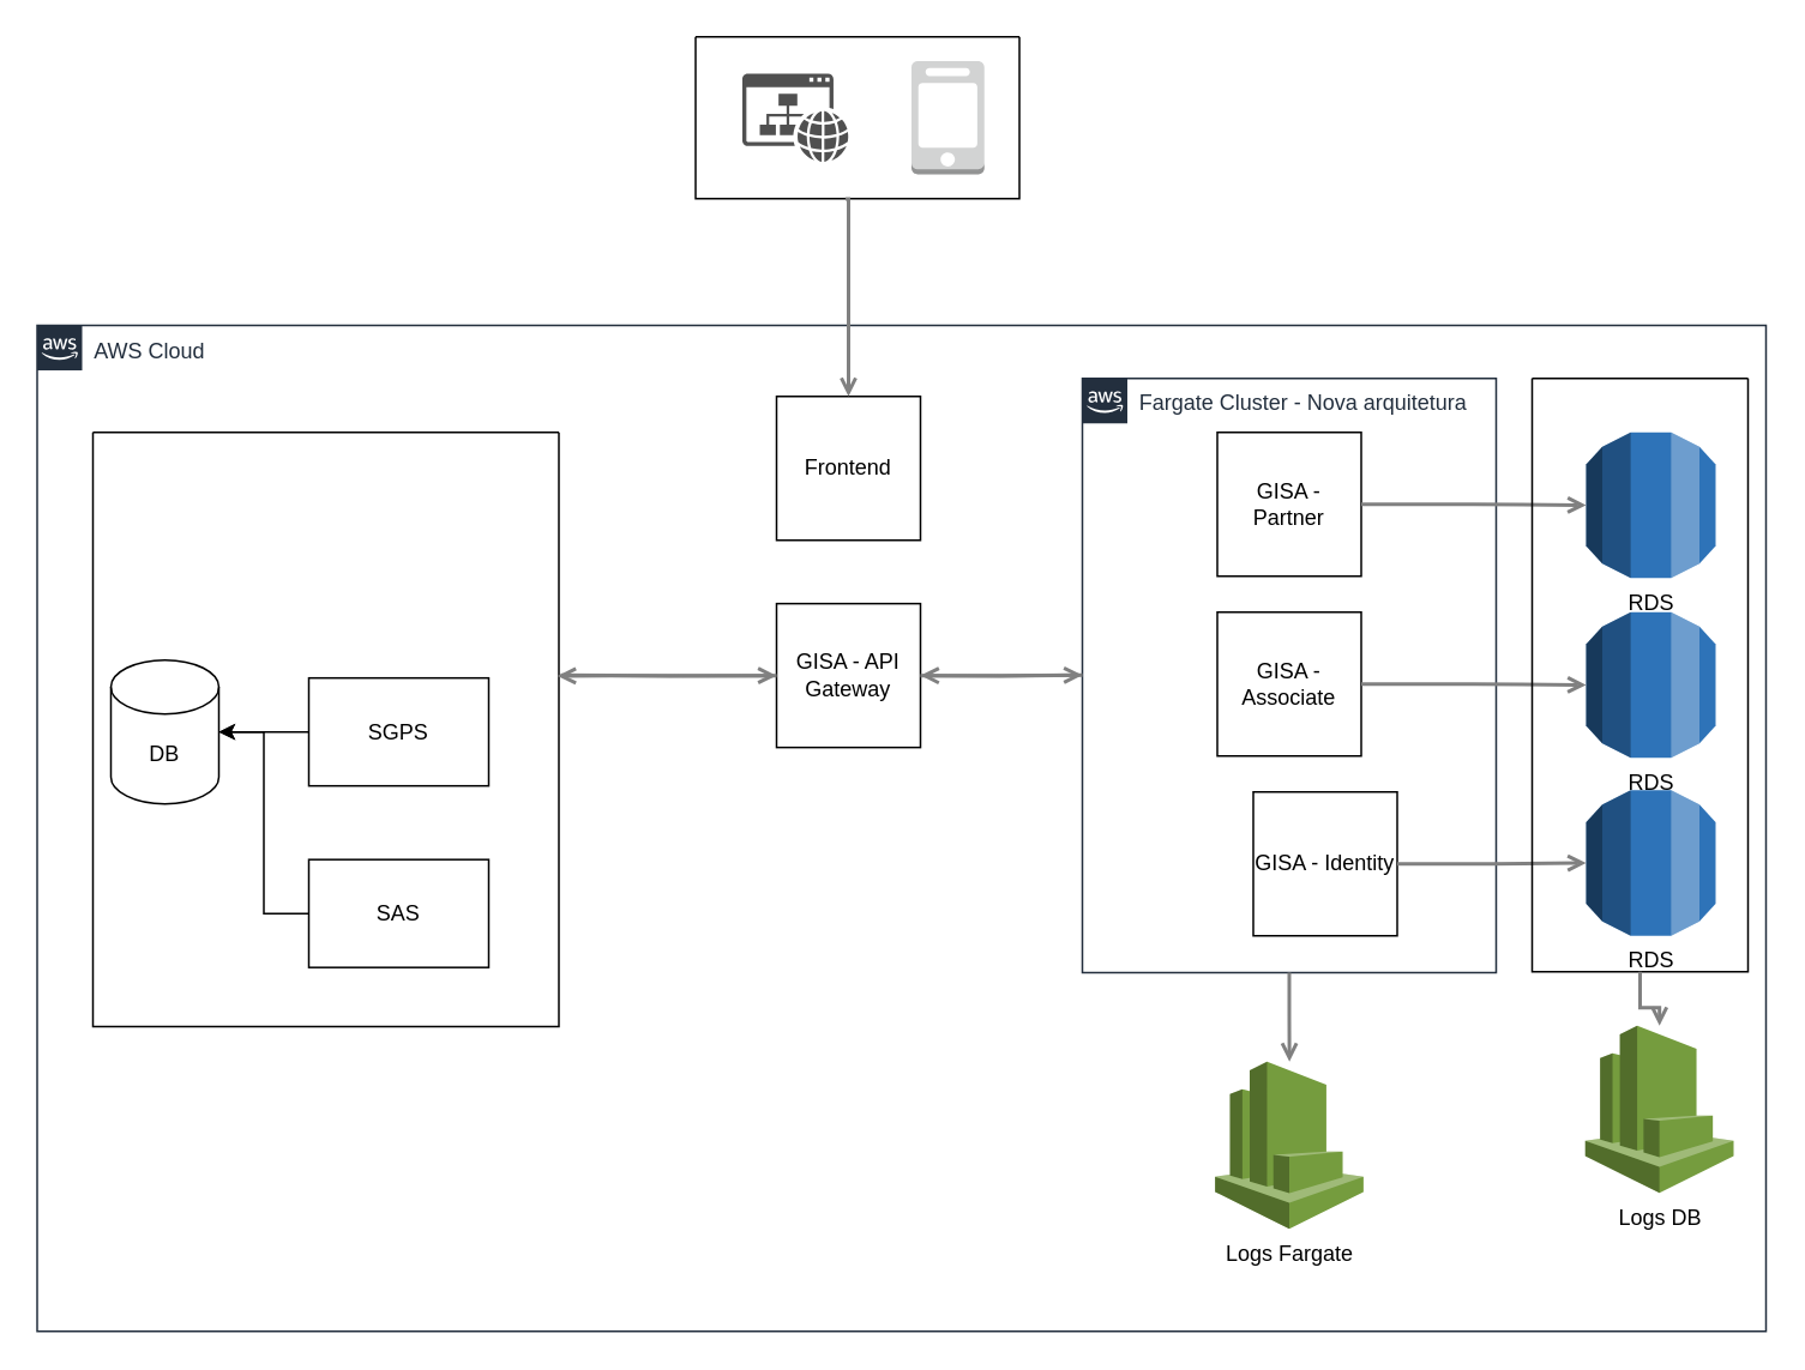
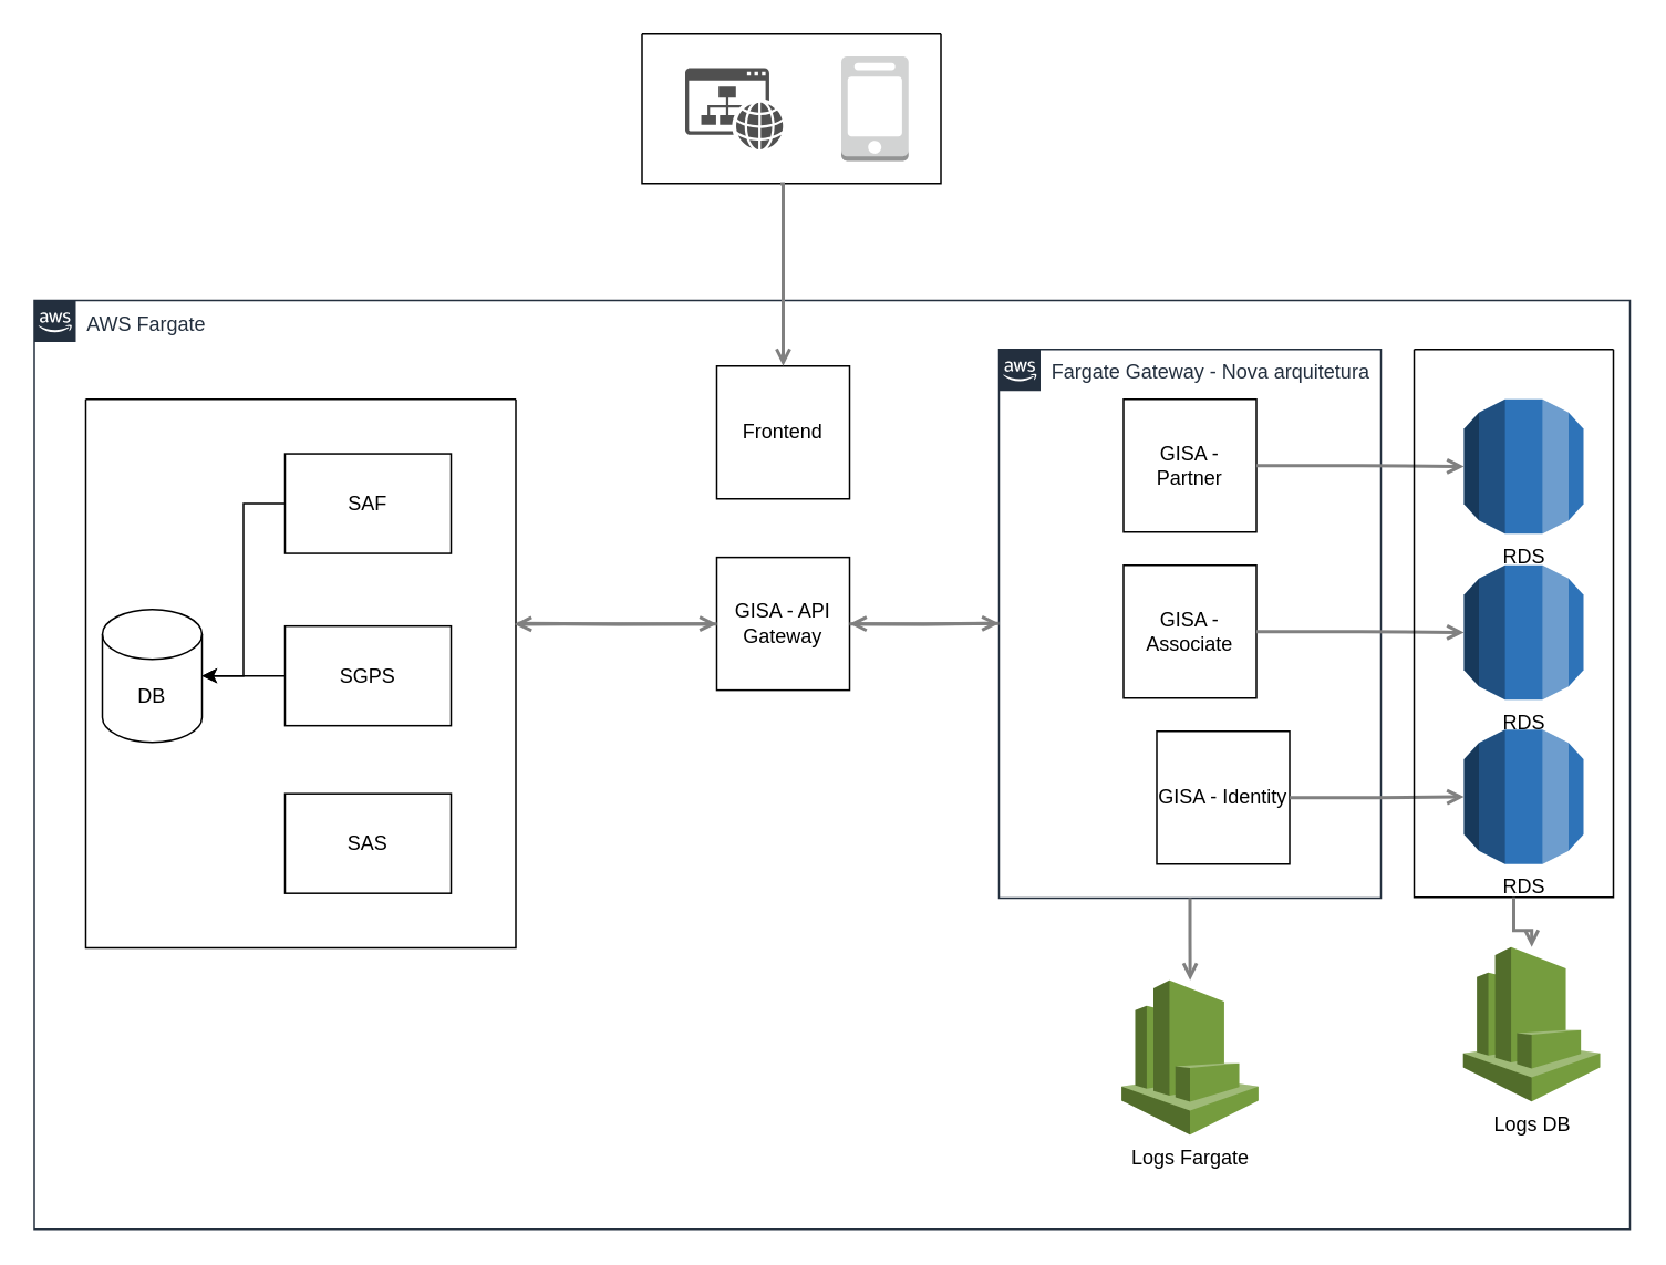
  <mxCell id="0" />
  <mxCell id="1" parent="0" />
- <mxCell id="2" value="AWS Cloud" style="points=[[0,0],[0.25,0],[0.5,0],[0.75,0],[1,0],[1,0.25],[1,0.5],[1,0.75],[1,1],[0.75,1],[0.5,1],[0.25,1],[0,1],[0,0.75],[0,0.5],[0,0.25]];outlineConnect=0;gradientColor=none;html=1;whiteSpace=wrap;fontSize=12;fontStyle=0;shape=mxgraph.aws4.group;grIcon=mxgraph.aws4.group_aws_cloud_alt;strokeColor=#232F3E;fillColor=none;verticalAlign=top;align=left;spacingLeft=30;fontColor=#232F3E;dashed=0;labelBackgroundColor=#ffffff;container=1;pointerEvents=0;collapsible=0;recursiveResize=0;" parent="1" vertex="1"><mxGeometry x="20" y="180.5" width="961" height="559.5" as="geometry" /></mxCell>
- <mxCell id="3" value="Fargate Cluster - Nova arquitetura" style="points=[[0,0],[0.25,0],[0.5,0],[0.75,0],[1,0],[1,0.25],[1,0.5],[1,0.75],[1,1],[0.75,1],[0.5,1],[0.25,1],[0,1],[0,0.75],[0,0.5],[0,0.25]];outlineConnect=0;gradientColor=none;html=1;whiteSpace=wrap;fontSize=12;fontStyle=0;shape=mxgraph.aws4.group;grIcon=mxgraph.aws4.group_aws_cloud_alt;strokeColor=#232F3E;fillColor=none;verticalAlign=top;align=left;spacingLeft=30;fontColor=#232F3E;dashed=0;labelBackgroundColor=#ffffff;container=1;pointerEvents=0;collapsible=0;recursiveResize=0;" vertex="1" parent="2"><mxGeometry x="581" y="29.5" width="230" height="330.5" as="geometry" /></mxCell>
+ <mxCell id="2" value="AWS Fargate" style="points=[[0,0],[0.25,0],[0.5,0],[0.75,0],[1,0],[1,0.25],[1,0.5],[1,0.75],[1,1],[0.75,1],[0.5,1],[0.25,1],[0,1],[0,0.75],[0,0.5],[0,0.25]];outlineConnect=0;gradientColor=none;html=1;whiteSpace=wrap;fontSize=12;fontStyle=0;shape=mxgraph.aws4.group;grIcon=mxgraph.aws4.group_aws_cloud_alt;strokeColor=#232F3E;fillColor=none;verticalAlign=top;align=left;spacingLeft=30;fontColor=#232F3E;dashed=0;labelBackgroundColor=#ffffff;container=1;pointerEvents=0;collapsible=0;recursiveResize=0;" parent="1" vertex="1"><mxGeometry x="20" y="180.5" width="961" height="559.5" as="geometry" /></mxCell>
+ <mxCell id="3" value="Fargate Gateway - Nova arquitetura" style="points=[[0,0],[0.25,0],[0.5,0],[0.75,0],[1,0],[1,0.25],[1,0.5],[1,0.75],[1,1],[0.75,1],[0.5,1],[0.25,1],[0,1],[0,0.75],[0,0.5],[0,0.25]];outlineConnect=0;gradientColor=none;html=1;whiteSpace=wrap;fontSize=12;fontStyle=0;shape=mxgraph.aws4.group;grIcon=mxgraph.aws4.group_aws_cloud_alt;strokeColor=#232F3E;fillColor=none;verticalAlign=top;align=left;spacingLeft=30;fontColor=#232F3E;dashed=0;labelBackgroundColor=#ffffff;container=1;pointerEvents=0;collapsible=0;recursiveResize=0;" vertex="1" parent="2"><mxGeometry x="581" y="29.5" width="230" height="330.5" as="geometry" /></mxCell>
  <mxCell id="4" value="GISA - Partner" style="whiteSpace=wrap;html=1;aspect=fixed;" vertex="1" parent="3"><mxGeometry x="75" y="30" width="80" height="80" as="geometry" /></mxCell>
  <mxCell id="5" value="GISA - Identity" style="whiteSpace=wrap;html=1;aspect=fixed;" vertex="1" parent="3"><mxGeometry x="95" y="230" width="80" height="80" as="geometry" /></mxCell>
  <mxCell id="6" value="GISA - Associate" style="whiteSpace=wrap;html=1;aspect=fixed;" vertex="1" parent="3"><mxGeometry x="75" y="130" width="80" height="80" as="geometry" /></mxCell>
  <mxCell id="7" value="RDS" style="outlineConnect=0;dashed=0;verticalLabelPosition=bottom;verticalAlign=top;align=center;html=1;shape=mxgraph.aws3.rds;fillColor=#2E73B8;gradientColor=none;" vertex="1" parent="2"><mxGeometry x="861" y="59.5" width="72" height="81" as="geometry" /></mxCell>
  <mxCell id="8" value="RDS" style="outlineConnect=0;dashed=0;verticalLabelPosition=bottom;verticalAlign=top;align=center;html=1;shape=mxgraph.aws3.rds;fillColor=#2E73B8;gradientColor=none;" vertex="1" parent="2"><mxGeometry x="861" y="258.5" width="72" height="81" as="geometry" /></mxCell>
  <mxCell id="9" value="RDS" style="outlineConnect=0;dashed=0;verticalLabelPosition=bottom;verticalAlign=top;align=center;html=1;shape=mxgraph.aws3.rds;fillColor=#2E73B8;gradientColor=none;" vertex="1" parent="2"><mxGeometry x="861" y="159.5" width="72" height="81" as="geometry" /></mxCell>
  <mxCell id="10" style="edgeStyle=orthogonalEdgeStyle;rounded=0;orthogonalLoop=1;jettySize=auto;html=1;startArrow=none;startFill=0;endArrow=open;endFill=0;strokeColor=#808080;strokeWidth=2;exitX=1;exitY=0.5;exitDx=0;exitDy=0;" edge="1" parent="2" source="4" target="7"><mxGeometry relative="1" as="geometry"><mxPoint x="298" y="89" as="sourcePoint" /><mxPoint x="491" y="89" as="targetPoint" /></mxGeometry></mxCell>
  <mxCell id="11" style="edgeStyle=orthogonalEdgeStyle;rounded=0;orthogonalLoop=1;jettySize=auto;html=1;startArrow=none;startFill=0;endArrow=open;endFill=0;strokeColor=#808080;strokeWidth=2;exitX=1;exitY=0.5;exitDx=0;exitDy=0;entryX=0;entryY=0.5;entryDx=0;entryDy=0;entryPerimeter=0;" edge="1" parent="2" source="5" target="8"><mxGeometry relative="1" as="geometry"><mxPoint x="746" y="109.5" as="sourcePoint" /><mxPoint x="871" y="110" as="targetPoint" /></mxGeometry></mxCell>
  <mxCell id="12" style="edgeStyle=orthogonalEdgeStyle;rounded=0;orthogonalLoop=1;jettySize=auto;html=1;startArrow=none;startFill=0;endArrow=open;endFill=0;strokeColor=#808080;strokeWidth=2;exitX=1;exitY=0.5;exitDx=0;exitDy=0;entryX=0;entryY=0.5;entryDx=0;entryDy=0;entryPerimeter=0;" edge="1" parent="2" source="6" target="9"><mxGeometry relative="1" as="geometry"><mxPoint x="756" y="119.5" as="sourcePoint" /><mxPoint x="881" y="120" as="targetPoint" /></mxGeometry></mxCell>
  <mxCell id="13" value="Logs Fargate" style="outlineConnect=0;dashed=0;verticalLabelPosition=bottom;verticalAlign=top;align=center;html=1;shape=mxgraph.aws3.cloudwatch;fillColor=#759C3E;gradientColor=none;" vertex="1" parent="2"><mxGeometry x="654.75" y="409.5" width="82.5" height="93" as="geometry" /></mxCell>
  <mxCell id="14" value="Logs DB" style="outlineConnect=0;dashed=0;verticalLabelPosition=bottom;verticalAlign=top;align=center;html=1;shape=mxgraph.aws3.cloudwatch;fillColor=#759C3E;gradientColor=none;" vertex="1" parent="2"><mxGeometry x="860.5" y="389.5" width="82.5" height="93" as="geometry" /></mxCell>
  <mxCell id="15" style="edgeStyle=orthogonalEdgeStyle;rounded=0;orthogonalLoop=1;jettySize=auto;html=1;startArrow=none;startFill=0;endArrow=open;endFill=0;strokeColor=#808080;strokeWidth=2;exitX=0.5;exitY=1;exitDx=0;exitDy=0;" edge="1" parent="2" source="3" target="13"><mxGeometry relative="1" as="geometry"><mxPoint x="746" y="309.5" as="sourcePoint" /><mxPoint x="871" y="309" as="targetPoint" /></mxGeometry></mxCell>
  <mxCell id="16" value="GISA - API Gateway" style="whiteSpace=wrap;html=1;aspect=fixed;" vertex="1" parent="2"><mxGeometry x="411" y="154.75" width="80" height="80" as="geometry" /></mxCell>
  <mxCell id="17" value="" style="swimlane;startSize=0;" vertex="1" parent="2"><mxGeometry x="31" y="59.5" width="259" height="330.5" as="geometry" /></mxCell>
+ <mxCell id="18" style="edgeStyle=orthogonalEdgeStyle;rounded=0;orthogonalLoop=1;jettySize=auto;html=1;entryX=1;entryY=0.5;entryDx=0;entryDy=0;entryPerimeter=0;" edge="1" parent="17" source="19" target="24"><mxGeometry relative="1" as="geometry" /></mxCell>
+ <mxCell id="19" value="SAF" style="rounded=0;whiteSpace=wrap;html=1;" vertex="1" parent="17"><mxGeometry x="120" y="32.87" width="100" height="60" as="geometry" /></mxCell>
  <mxCell id="20" style="edgeStyle=orthogonalEdgeStyle;rounded=0;orthogonalLoop=1;jettySize=auto;html=1;entryX=1;entryY=0.5;entryDx=0;entryDy=0;entryPerimeter=0;" edge="1" parent="17" source="21" target="24"><mxGeometry relative="1" as="geometry" /></mxCell>
  <mxCell id="21" value="SGPS" style="rounded=0;whiteSpace=wrap;html=1;" vertex="1" parent="17"><mxGeometry x="120" y="136.62" width="100" height="60" as="geometry" /></mxCell>
- <mxCell id="22" style="edgeStyle=orthogonalEdgeStyle;rounded=0;orthogonalLoop=1;jettySize=auto;html=1;entryX=1;entryY=0.5;entryDx=0;entryDy=0;entryPerimeter=0;" edge="1" parent="17" source="23" target="24"><mxGeometry relative="1" as="geometry" /></mxCell>
  <mxCell id="23" value="SAS" style="rounded=0;whiteSpace=wrap;html=1;" vertex="1" parent="17"><mxGeometry x="120" y="237.62" width="100" height="60" as="geometry" /></mxCell>
  <mxCell id="24" value="DB" style="shape=cylinder3;whiteSpace=wrap;html=1;boundedLbl=1;backgroundOutline=1;size=15;" vertex="1" parent="17"><mxGeometry x="10" y="126.62" width="60" height="80" as="geometry" /></mxCell>
  <mxCell id="25" style="edgeStyle=orthogonalEdgeStyle;rounded=0;orthogonalLoop=1;jettySize=auto;html=1;startArrow=none;startFill=0;endArrow=open;endFill=0;strokeColor=#808080;strokeWidth=2;exitX=0;exitY=0.5;exitDx=0;exitDy=0;entryX=0.997;entryY=0.41;entryDx=0;entryDy=0;entryPerimeter=0;" edge="1" parent="2" source="16" target="17"><mxGeometry relative="1" as="geometry"><mxPoint x="756" y="119.5" as="sourcePoint" /><mxPoint x="881" y="119.974" as="targetPoint" /></mxGeometry></mxCell>
  <mxCell id="26" value="Frontend" style="whiteSpace=wrap;html=1;aspect=fixed;" vertex="1" parent="2"><mxGeometry x="411" y="39.5" width="80" height="80" as="geometry" /></mxCell>
  <mxCell id="27" style="edgeStyle=orthogonalEdgeStyle;rounded=0;orthogonalLoop=1;jettySize=auto;html=1;startArrow=none;startFill=0;endArrow=open;endFill=0;strokeColor=#808080;strokeWidth=2;entryX=0;entryY=0.5;entryDx=0;entryDy=0;" edge="1" parent="2" target="16"><mxGeometry relative="1" as="geometry"><mxPoint x="291" y="194.5" as="sourcePoint" /><mxPoint x="302.331" y="205.808" as="targetPoint" /></mxGeometry></mxCell>
  <mxCell id="28" value="" style="swimlane;startSize=0;" vertex="1" parent="1"><mxGeometry x="851" y="210" width="120" height="330" as="geometry" /></mxCell>
  <mxCell id="29" style="edgeStyle=orthogonalEdgeStyle;rounded=0;orthogonalLoop=1;jettySize=auto;html=1;startArrow=none;startFill=0;endArrow=open;endFill=0;strokeColor=#808080;strokeWidth=2;exitX=0.5;exitY=1;exitDx=0;exitDy=0;" edge="1" parent="1" source="28" target="14"><mxGeometry relative="1" as="geometry"><mxPoint x="726" y="550.5" as="sourcePoint" /><mxPoint x="726.1" y="600" as="targetPoint" /></mxGeometry></mxCell>
  <mxCell id="30" value="" style="swimlane;startSize=0;" vertex="1" parent="1"><mxGeometry x="386" y="20" width="180" height="90" as="geometry" /></mxCell>
  <mxCell id="31" value="" style="sketch=0;pointerEvents=1;shadow=0;dashed=0;html=1;strokeColor=none;fillColor=#505050;labelPosition=center;verticalLabelPosition=bottom;verticalAlign=top;outlineConnect=0;align=center;shape=mxgraph.office.concepts.website;" vertex="1" parent="30"><mxGeometry x="26" y="20.5" width="59" height="49" as="geometry" /></mxCell>
  <mxCell id="32" value="" style="outlineConnect=0;dashed=0;verticalLabelPosition=bottom;verticalAlign=top;align=center;html=1;shape=mxgraph.aws3.mobile_client;fillColor=#D2D3D3;gradientColor=none;" vertex="1" parent="30"><mxGeometry x="120" y="13.5" width="40.5" height="63" as="geometry" /></mxCell>
  <mxCell id="33" style="edgeStyle=orthogonalEdgeStyle;rounded=0;orthogonalLoop=1;jettySize=auto;html=1;startArrow=none;startFill=0;endArrow=open;endFill=0;strokeColor=#808080;strokeWidth=2;exitX=1;exitY=0.5;exitDx=0;exitDy=0;" edge="1" parent="1" source="16"><mxGeometry relative="1" as="geometry"><mxPoint x="766" y="290" as="sourcePoint" /><mxPoint x="601" y="375" as="targetPoint" /></mxGeometry></mxCell>
  <mxCell id="34" style="edgeStyle=orthogonalEdgeStyle;rounded=0;orthogonalLoop=1;jettySize=auto;html=1;startArrow=none;startFill=0;endArrow=open;endFill=0;strokeColor=#808080;strokeWidth=2;exitX=0.463;exitY=1.002;exitDx=0;exitDy=0;exitPerimeter=0;" edge="1" parent="1" source="30" target="26"><mxGeometry relative="1" as="geometry"><mxPoint x="786" y="310" as="sourcePoint" /><mxPoint x="471" y="170" as="targetPoint" /><Array as="points"><mxPoint x="471" y="110" /></Array></mxGeometry></mxCell>
  <mxCell id="35" style="edgeStyle=orthogonalEdgeStyle;rounded=0;orthogonalLoop=1;jettySize=auto;html=1;startArrow=none;startFill=0;endArrow=open;endFill=0;strokeColor=#808080;strokeWidth=2;entryX=1;entryY=0.5;entryDx=0;entryDy=0;" edge="1" parent="1" target="16"><mxGeometry relative="1" as="geometry"><mxPoint x="601" y="375" as="sourcePoint" /><mxPoint x="611" y="385" as="targetPoint" /></mxGeometry></mxCell>
